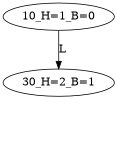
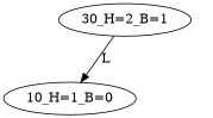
  digraph {
    "30_H=2_B=1"
    "10_H=1_B=0"
    HD0 [style=invis]
-   "10_H=1_B=0" -> "30_H=2_B=1" [label=L]
+   "30_H=2_B=1" -> "10_H=1_B=0" [label=L]
    "30_H=2_B=1" -> HD0 [label=L style=invis]
  }
